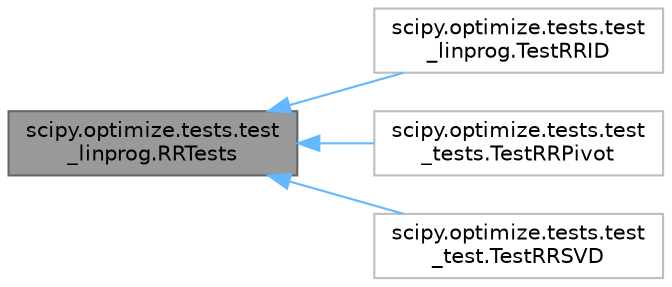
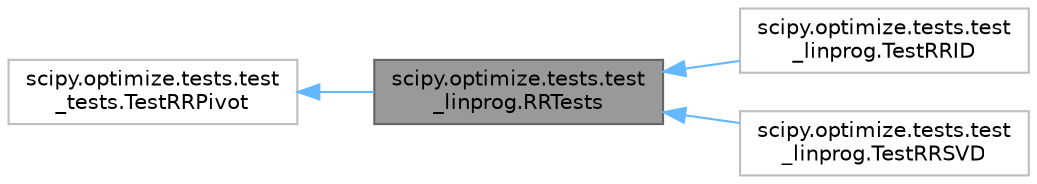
  digraph {
    rankdir=LR
    node [color=grey75 fillcolor=white fontname=Helvetica fontsize=10 shape=box style=filled]
    edge [color=steelblue1 dir=back fontname=Helvetica fontsize=10 labelfontname=Helvetica labelfontsize=10 style=solid]
    n1 [color=gray40 fillcolor=grey60 fontcolor=black height=0.2 label="scipy.optimize.tests.test\l_linprog.RRTests" width=0.4]
    n2 [height=0.2 label="scipy.optimize.tests.test\l_linprog.TestRRID" width=0.4]
    n3 [height=0.2 label="scipy.optimize.tests.test\l_tests.TestRRPivot" width=0.4]
-   n4 [height=0.2 label="scipy.optimize.tests.test\l_test.TestRRSVD" width=0.4]
+   n4 [height=0.2 label="scipy.optimize.tests.test\l_linprog.TestRRSVD" width=0.4]
    n1 -> n2
-   n1 -> n3
+   n3 -> n1
    n1 -> n4
  }
